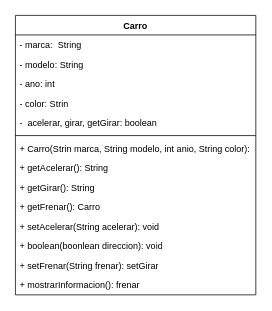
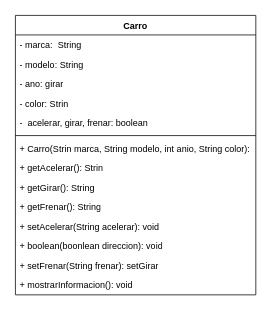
  <mxCell id="0" />
  <mxCell id="1" parent="0" />
  <mxCell id="2" value="Carro" style="swimlane;fontStyle=1;align=center;verticalAlign=top;childLayout=stackLayout;horizontal=1;startSize=26;horizontalStack=0;resizeParent=1;resizeParentMax=0;resizeLast=0;collapsible=1;marginBottom=0;whiteSpace=wrap;html=1;" parent="1" vertex="1"><mxGeometry x="20" y="20" width="320" height="372" as="geometry" /></mxCell>
  <mxCell id="3" value="- marca:&amp;nbsp; String" style="text;strokeColor=none;fillColor=none;align=left;verticalAlign=top;spacingLeft=4;spacingRight=4;overflow=hidden;rotatable=0;points=[[0,0.5],[1,0.5]];portConstraint=eastwest;whiteSpace=wrap;html=1;" parent="2" vertex="1"><mxGeometry y="26" width="320" height="26" as="geometry" /></mxCell>
  <mxCell id="4" value="- modelo: String" style="text;strokeColor=none;fillColor=none;align=left;verticalAlign=top;spacingLeft=4;spacingRight=4;overflow=hidden;rotatable=0;points=[[0,0.5],[1,0.5]];portConstraint=eastwest;whiteSpace=wrap;html=1;" parent="2" vertex="1"><mxGeometry y="52" width="320" height="26" as="geometry" /></mxCell>
- <mxCell id="5" value="- ano: int" style="text;strokeColor=none;fillColor=none;align=left;verticalAlign=top;spacingLeft=4;spacingRight=4;overflow=hidden;rotatable=0;points=[[0,0.5],[1,0.5]];portConstraint=eastwest;whiteSpace=wrap;html=1;" parent="2" vertex="1"><mxGeometry y="78" width="320" height="26" as="geometry" /></mxCell>
+ <mxCell id="5" value="- ano: girar" style="text;strokeColor=none;fillColor=none;align=left;verticalAlign=top;spacingLeft=4;spacingRight=4;overflow=hidden;rotatable=0;points=[[0,0.5],[1,0.5]];portConstraint=eastwest;whiteSpace=wrap;html=1;" parent="2" vertex="1"><mxGeometry y="78" width="320" height="26" as="geometry" /></mxCell>
  <mxCell id="6" value="- color: Strin" style="text;strokeColor=none;fillColor=none;align=left;verticalAlign=top;spacingLeft=4;spacingRight=4;overflow=hidden;rotatable=0;points=[[0,0.5],[1,0.5]];portConstraint=eastwest;whiteSpace=wrap;html=1;" parent="2" vertex="1"><mxGeometry y="104" width="320" height="26" as="geometry" /></mxCell>
- <mxCell id="7" value="-&amp;nbsp; acelerar, girar, getGirar: boolean" style="text;strokeColor=none;fillColor=none;align=left;verticalAlign=top;spacingLeft=4;spacingRight=4;overflow=hidden;rotatable=0;points=[[0,0.5],[1,0.5]];portConstraint=eastwest;whiteSpace=wrap;html=1;" parent="2" vertex="1"><mxGeometry y="130" width="320" height="26" as="geometry" /></mxCell>
+ <mxCell id="7" value="-&amp;nbsp; acelerar, girar, frenar: boolean" style="text;strokeColor=none;fillColor=none;align=left;verticalAlign=top;spacingLeft=4;spacingRight=4;overflow=hidden;rotatable=0;points=[[0,0.5],[1,0.5]];portConstraint=eastwest;whiteSpace=wrap;html=1;" parent="2" vertex="1"><mxGeometry y="130" width="320" height="26" as="geometry" /></mxCell>
  <mxCell id="8" value="" style="line;strokeWidth=1;fillColor=none;align=left;verticalAlign=middle;spacingTop=-1;spacingLeft=3;spacingRight=3;rotatable=0;labelPosition=right;points=[];portConstraint=eastwest;strokeColor=inherit;" parent="2" vertex="1"><mxGeometry y="156" width="320" height="8" as="geometry" /></mxCell>
  <mxCell id="9" value="+ Carro(Strin marca, String modelo, int anio, String color):&amp;nbsp;" style="text;strokeColor=none;fillColor=none;align=left;verticalAlign=top;spacingLeft=4;spacingRight=4;overflow=hidden;rotatable=0;points=[[0,0.5],[1,0.5]];portConstraint=eastwest;whiteSpace=wrap;html=1;" parent="2" vertex="1"><mxGeometry y="164" width="320" height="26" as="geometry" /></mxCell>
- <mxCell id="10" value="+ getAcelerar(): String" style="text;strokeColor=none;fillColor=none;align=left;verticalAlign=top;spacingLeft=4;spacingRight=4;overflow=hidden;rotatable=0;points=[[0,0.5],[1,0.5]];portConstraint=eastwest;whiteSpace=wrap;html=1;" parent="2" vertex="1"><mxGeometry y="190" width="320" height="26" as="geometry" /></mxCell>
+ <mxCell id="10" value="+ getAcelerar(): Strin" style="text;strokeColor=none;fillColor=none;align=left;verticalAlign=top;spacingLeft=4;spacingRight=4;overflow=hidden;rotatable=0;points=[[0,0.5],[1,0.5]];portConstraint=eastwest;whiteSpace=wrap;html=1;" parent="2" vertex="1"><mxGeometry y="190" width="320" height="26" as="geometry" /></mxCell>
  <mxCell id="11" value="+ getGirar(): String" style="text;strokeColor=none;fillColor=none;align=left;verticalAlign=top;spacingLeft=4;spacingRight=4;overflow=hidden;rotatable=0;points=[[0,0.5],[1,0.5]];portConstraint=eastwest;whiteSpace=wrap;html=1;" parent="2" vertex="1"><mxGeometry y="216" width="320" height="26" as="geometry" /></mxCell>
- <mxCell id="12" value="+ getFrenar(): Carro" style="text;strokeColor=none;fillColor=none;align=left;verticalAlign=top;spacingLeft=4;spacingRight=4;overflow=hidden;rotatable=0;points=[[0,0.5],[1,0.5]];portConstraint=eastwest;whiteSpace=wrap;html=1;" parent="2" vertex="1"><mxGeometry y="242" width="320" height="26" as="geometry" /></mxCell>
+ <mxCell id="12" value="+ getFrenar(): String" style="text;strokeColor=none;fillColor=none;align=left;verticalAlign=top;spacingLeft=4;spacingRight=4;overflow=hidden;rotatable=0;points=[[0,0.5],[1,0.5]];portConstraint=eastwest;whiteSpace=wrap;html=1;" parent="2" vertex="1"><mxGeometry y="242" width="320" height="26" as="geometry" /></mxCell>
  <mxCell id="13" value="+ setAcelerar(String acelerar): void" style="text;strokeColor=none;fillColor=none;align=left;verticalAlign=top;spacingLeft=4;spacingRight=4;overflow=hidden;rotatable=0;points=[[0,0.5],[1,0.5]];portConstraint=eastwest;whiteSpace=wrap;html=1;" parent="2" vertex="1"><mxGeometry y="268" width="320" height="26" as="geometry" /></mxCell>
  <mxCell id="14" value="+ boolean(boonlean direccion): void" style="text;strokeColor=none;fillColor=none;align=left;verticalAlign=top;spacingLeft=4;spacingRight=4;overflow=hidden;rotatable=0;points=[[0,0.5],[1,0.5]];portConstraint=eastwest;whiteSpace=wrap;html=1;" parent="2" vertex="1"><mxGeometry y="294" width="320" height="26" as="geometry" /></mxCell>
  <mxCell id="15" value="+ setFrenar(String frenar): setGirar" style="text;strokeColor=none;fillColor=none;align=left;verticalAlign=top;spacingLeft=4;spacingRight=4;overflow=hidden;rotatable=0;points=[[0,0.5],[1,0.5]];portConstraint=eastwest;whiteSpace=wrap;html=1;" parent="2" vertex="1"><mxGeometry y="320" width="320" height="26" as="geometry" /></mxCell>
- <mxCell id="16" value="+ mostrarInformacion(): frenar&amp;nbsp;" style="text;strokeColor=none;fillColor=none;align=left;verticalAlign=top;spacingLeft=4;spacingRight=4;overflow=hidden;rotatable=0;points=[[0,0.5],[1,0.5]];portConstraint=eastwest;whiteSpace=wrap;html=1;" parent="2" vertex="1"><mxGeometry y="346" width="320" height="26" as="geometry" /></mxCell>
+ <mxCell id="16" value="+ mostrarInformacion(): void&amp;nbsp;" style="text;strokeColor=none;fillColor=none;align=left;verticalAlign=top;spacingLeft=4;spacingRight=4;overflow=hidden;rotatable=0;points=[[0,0.5],[1,0.5]];portConstraint=eastwest;whiteSpace=wrap;html=1;" parent="2" vertex="1"><mxGeometry y="346" width="320" height="26" as="geometry" /></mxCell>
